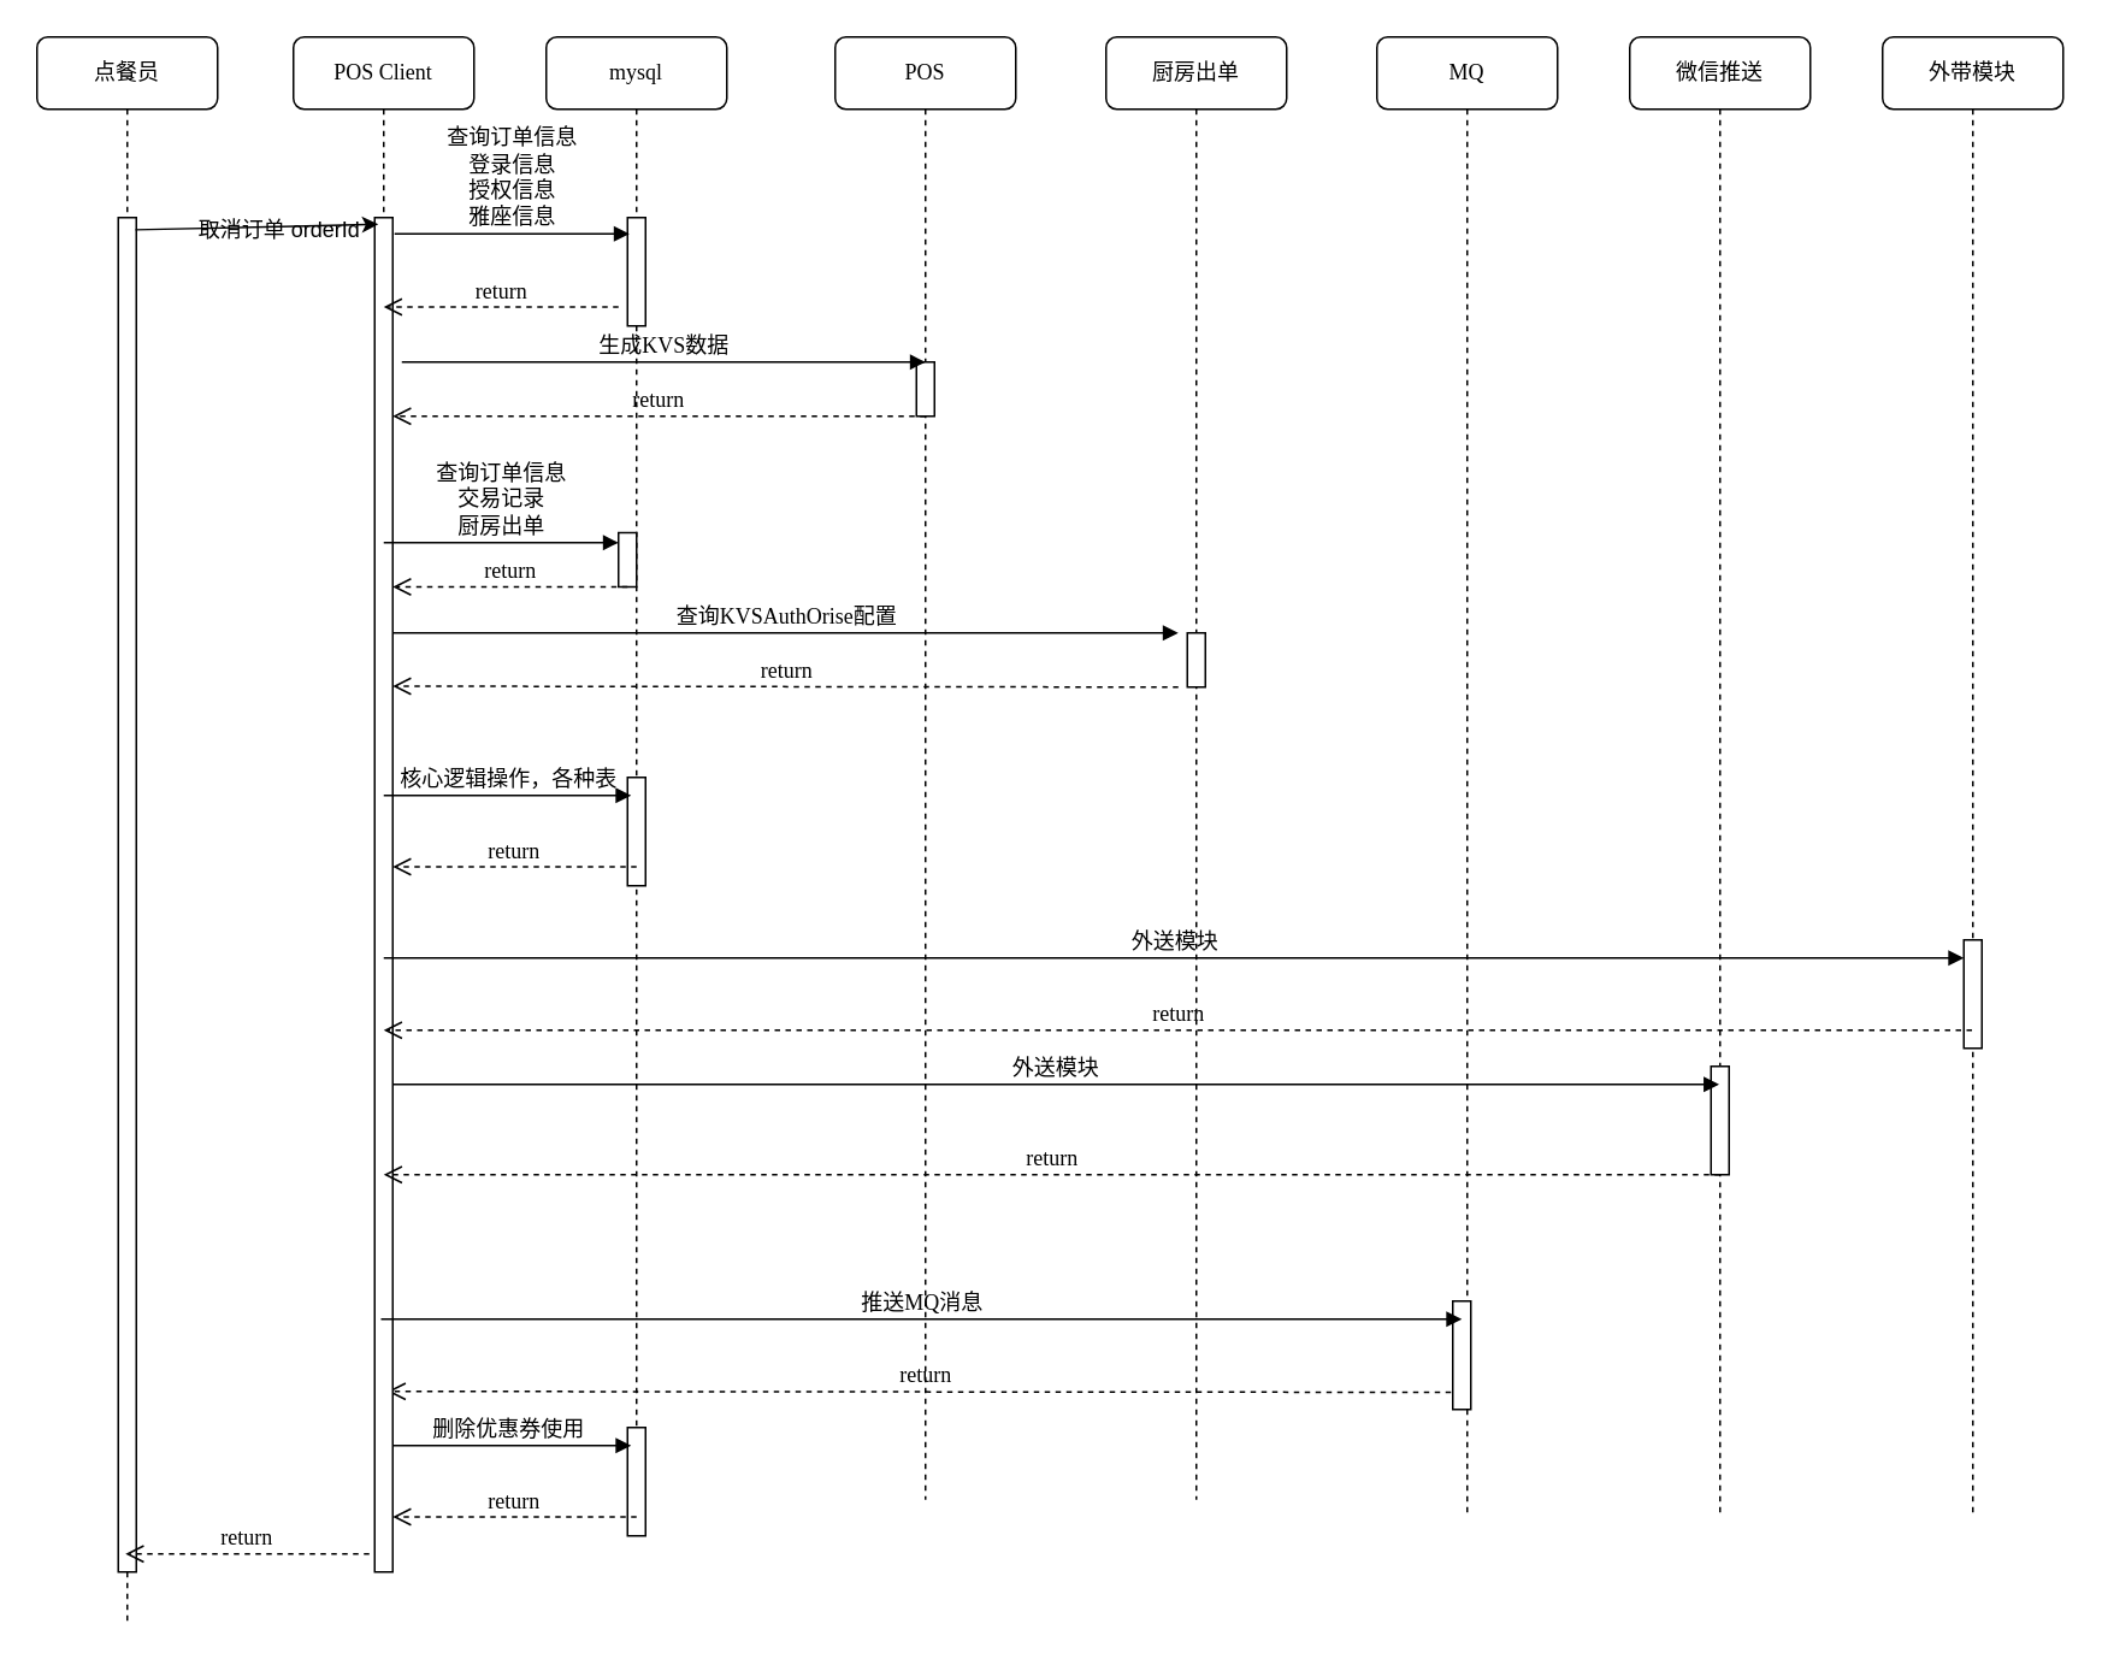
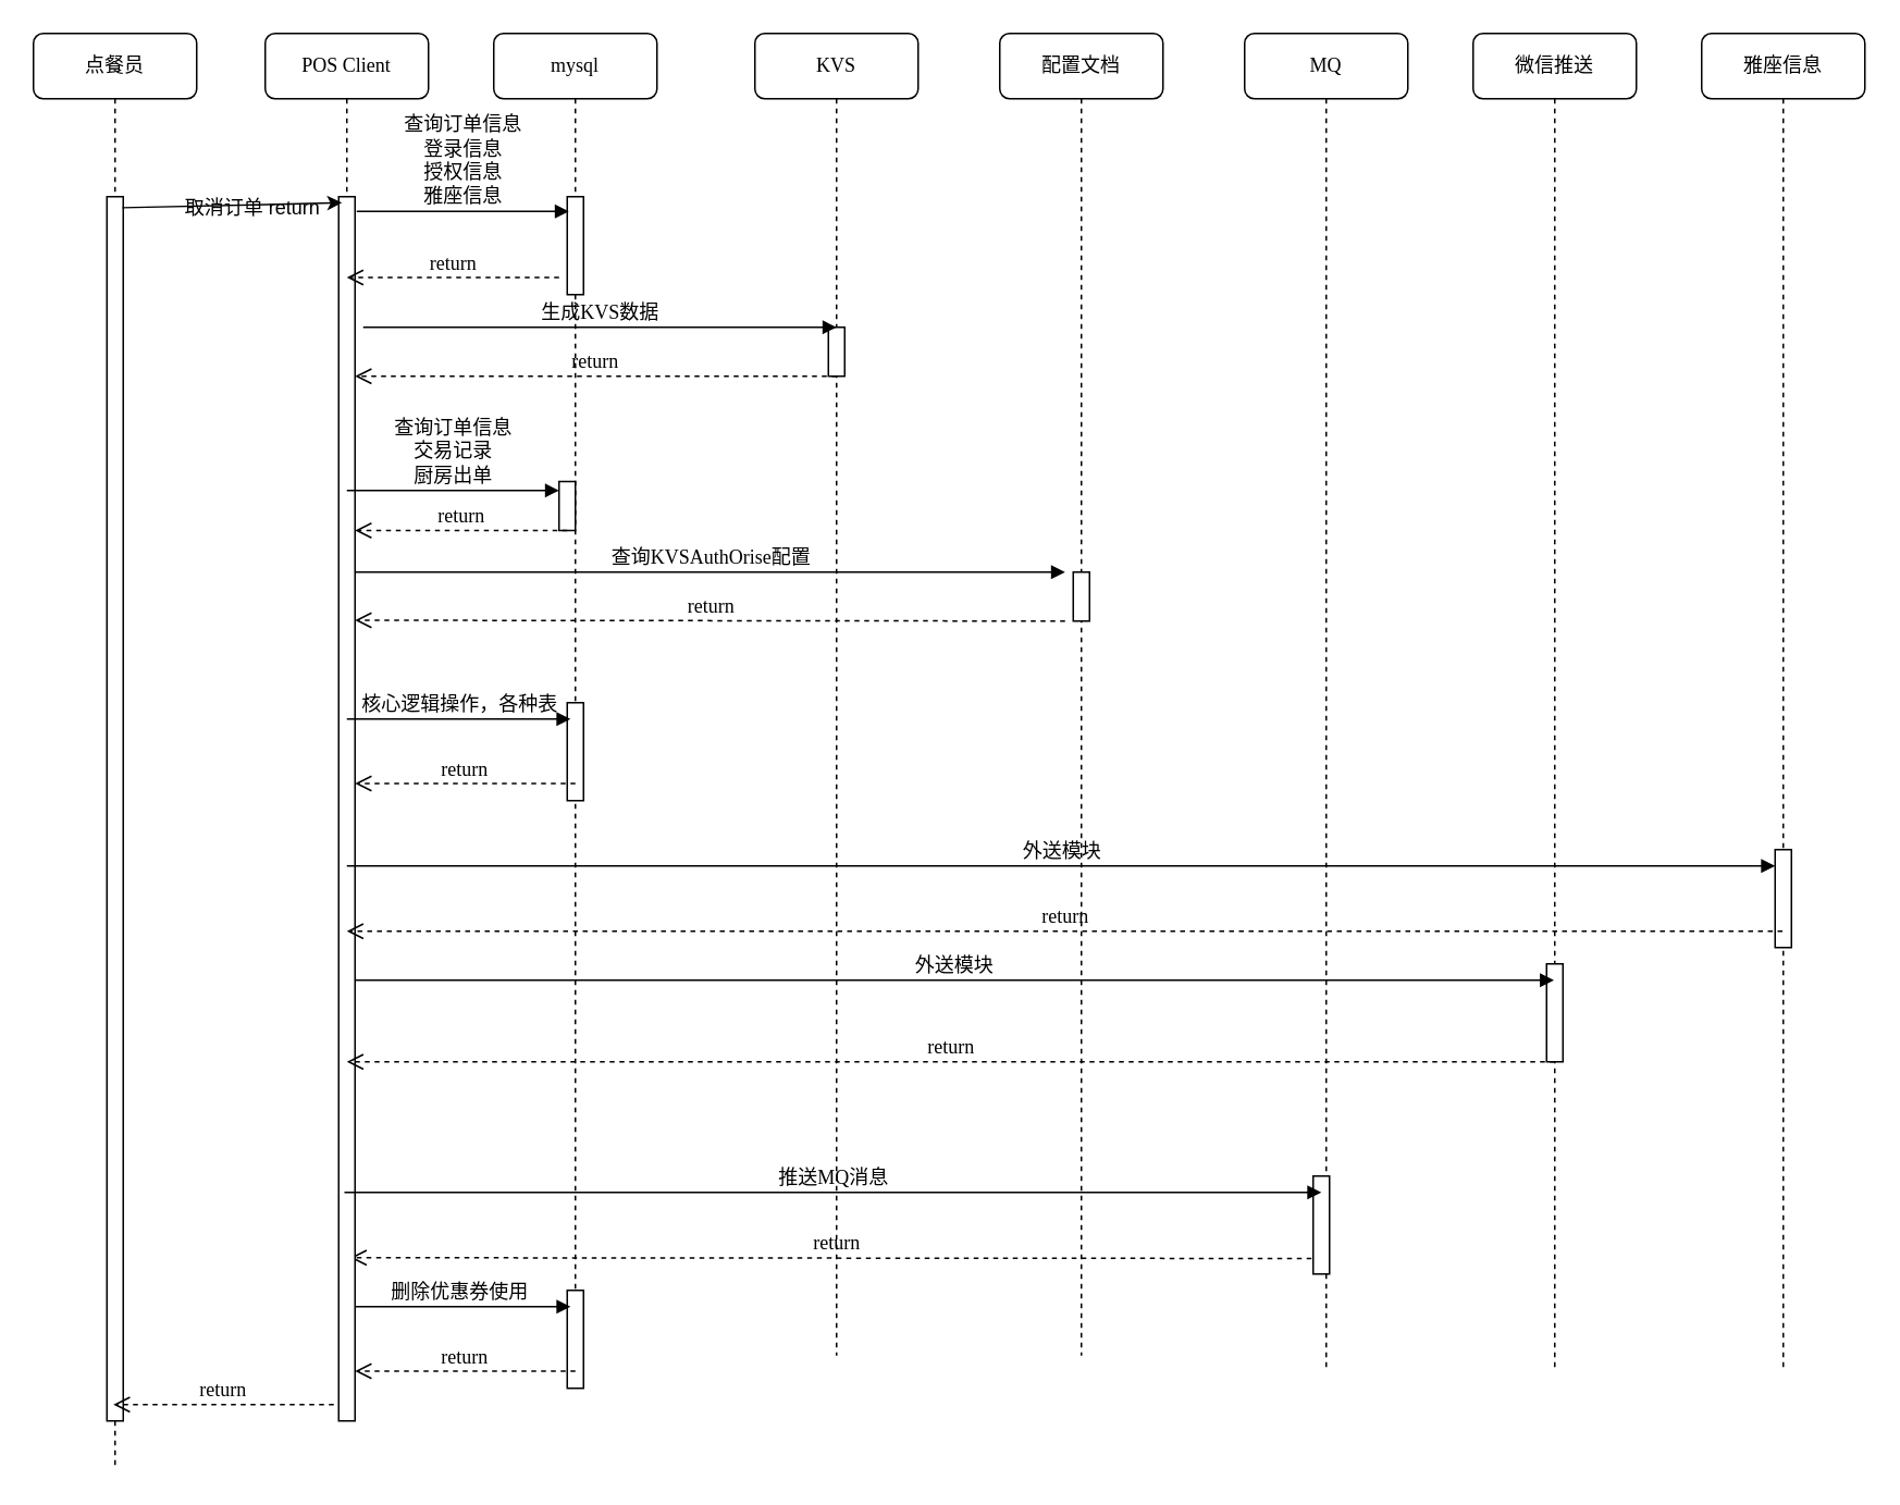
  <mxCell id="0" />
  <mxCell id="1" parent="0" />
  <mxCell id="2" value="mysql" style="shape=umlLifeline;perimeter=lifelinePerimeter;whiteSpace=wrap;html=1;container=1;collapsible=0;recursiveResize=0;outlineConnect=0;rounded=1;shadow=0;comic=0;labelBackgroundColor=none;strokeWidth=1;fontFamily=Verdana;fontSize=12;align=center;" parent="1" vertex="1"><mxGeometry x="302" y="20" width="100" height="830" as="geometry" /></mxCell>
  <mxCell id="3" value="" style="html=1;points=[];perimeter=orthogonalPerimeter;rounded=0;shadow=0;comic=0;labelBackgroundColor=none;strokeWidth=1;fontFamily=Verdana;fontSize=12;align=center;" parent="2" vertex="1"><mxGeometry x="45" y="100" width="10" height="60" as="geometry" /></mxCell>
  <mxCell id="4" value="" style="html=1;points=[];perimeter=orthogonalPerimeter;rounded=0;shadow=0;comic=0;labelBackgroundColor=none;strokeWidth=1;fontFamily=Verdana;fontSize=12;align=center;" parent="2" vertex="1"><mxGeometry x="40" y="274.5" width="10" height="30" as="geometry" /></mxCell>
  <mxCell id="5" value="" style="html=1;points=[];perimeter=orthogonalPerimeter;rounded=0;shadow=0;comic=0;labelBackgroundColor=none;strokeWidth=1;fontFamily=Verdana;fontSize=12;align=center;" parent="2" vertex="1"><mxGeometry x="45" y="410" width="10" height="60" as="geometry" /></mxCell>
  <mxCell id="6" value="" style="html=1;points=[];perimeter=orthogonalPerimeter;rounded=0;shadow=0;comic=0;labelBackgroundColor=none;strokeWidth=1;fontFamily=Verdana;fontSize=12;align=center;" parent="2" vertex="1"><mxGeometry x="45" y="770" width="10" height="60" as="geometry" /></mxCell>
  <mxCell id="7" value="删除优惠券使用" style="html=1;verticalAlign=bottom;endArrow=block;entryX=0.2;entryY=0.167;labelBackgroundColor=none;fontFamily=Verdana;fontSize=12;edgeStyle=elbowEdgeStyle;elbow=vertical;entryDx=0;entryDy=0;entryPerimeter=0;" parent="2" target="6" edge="1"><mxGeometry relative="1" as="geometry"><mxPoint x="-90" y="780" as="sourcePoint" /><mxPoint x="40" y="780" as="targetPoint" /></mxGeometry></mxCell>
  <mxCell id="8" value="return" style="html=1;verticalAlign=bottom;endArrow=open;dashed=1;endSize=8;labelBackgroundColor=none;fontFamily=Verdana;fontSize=12;edgeStyle=elbowEdgeStyle;elbow=vertical;" parent="2" edge="1"><mxGeometry relative="1" as="geometry"><mxPoint x="-85" y="819.5" as="targetPoint" /><Array as="points"><mxPoint x="-5" y="819.5" /><mxPoint x="25" y="819.5" /></Array><mxPoint x="50" y="819.5" as="sourcePoint" /></mxGeometry></mxCell>
- <mxCell id="9" value="POS" style="shape=umlLifeline;perimeter=lifelinePerimeter;whiteSpace=wrap;html=1;container=1;collapsible=0;recursiveResize=0;outlineConnect=0;rounded=1;shadow=0;comic=0;labelBackgroundColor=none;strokeWidth=1;fontFamily=Verdana;fontSize=12;align=center;" parent="1" vertex="1"><mxGeometry x="462" y="20" width="100" height="810" as="geometry" /></mxCell>
+ <mxCell id="9" value="KVS" style="shape=umlLifeline;perimeter=lifelinePerimeter;whiteSpace=wrap;html=1;container=1;collapsible=0;recursiveResize=0;outlineConnect=0;rounded=1;shadow=0;comic=0;labelBackgroundColor=none;strokeWidth=1;fontFamily=Verdana;fontSize=12;align=center;" parent="1" vertex="1"><mxGeometry x="462" y="20" width="100" height="810" as="geometry" /></mxCell>
  <mxCell id="10" value="" style="html=1;points=[];perimeter=orthogonalPerimeter;rounded=0;shadow=0;comic=0;labelBackgroundColor=none;strokeWidth=1;fontFamily=Verdana;fontSize=12;align=center;" parent="9" vertex="1"><mxGeometry x="45" y="180" width="10" height="30" as="geometry" /></mxCell>
  <mxCell id="11" value="return" style="html=1;verticalAlign=bottom;endArrow=open;dashed=1;endSize=8;labelBackgroundColor=none;fontFamily=Verdana;fontSize=12;edgeStyle=elbowEdgeStyle;elbow=vertical;" parent="9" edge="1"><mxGeometry relative="1" as="geometry"><mxPoint x="-248" y="750" as="targetPoint" /><Array as="points"><mxPoint x="182" y="750" /></Array><mxPoint x="347" y="750.5" as="sourcePoint" /></mxGeometry></mxCell>
  <mxCell id="12" value="MQ" style="shape=umlLifeline;perimeter=lifelinePerimeter;whiteSpace=wrap;html=1;container=1;collapsible=0;recursiveResize=0;outlineConnect=0;rounded=1;shadow=0;comic=0;labelBackgroundColor=none;strokeWidth=1;fontFamily=Verdana;fontSize=12;align=center;" parent="1" vertex="1"><mxGeometry x="762" y="20" width="100" height="820" as="geometry" /></mxCell>
  <mxCell id="13" value="" style="html=1;points=[];perimeter=orthogonalPerimeter;rounded=0;shadow=0;comic=0;labelBackgroundColor=none;strokeWidth=1;fontFamily=Verdana;fontSize=12;align=center;" parent="12" vertex="1"><mxGeometry x="42" y="700" width="10" height="60" as="geometry" /></mxCell>
  <mxCell id="14" value="微信推送" style="shape=umlLifeline;perimeter=lifelinePerimeter;whiteSpace=wrap;html=1;container=1;collapsible=0;recursiveResize=0;outlineConnect=0;rounded=1;shadow=0;comic=0;labelBackgroundColor=none;strokeWidth=1;fontFamily=Verdana;fontSize=12;align=center;" parent="1" vertex="1"><mxGeometry x="902" y="20" width="100" height="820" as="geometry" /></mxCell>
  <mxCell id="15" value="" style="html=1;points=[];perimeter=orthogonalPerimeter;rounded=0;shadow=0;comic=0;labelBackgroundColor=none;strokeWidth=1;fontFamily=Verdana;fontSize=12;align=center;" parent="14" vertex="1"><mxGeometry x="45" y="570" width="10" height="60" as="geometry" /></mxCell>
- <mxCell id="16" value="外带模块" style="shape=umlLifeline;perimeter=lifelinePerimeter;whiteSpace=wrap;html=1;container=1;collapsible=0;recursiveResize=0;outlineConnect=0;rounded=1;shadow=0;comic=0;labelBackgroundColor=none;strokeWidth=1;fontFamily=Verdana;fontSize=12;align=center;" parent="1" vertex="1"><mxGeometry x="1042" y="20" width="100" height="820" as="geometry" /></mxCell>
+ <mxCell id="16" value="雅座信息" style="shape=umlLifeline;perimeter=lifelinePerimeter;whiteSpace=wrap;html=1;container=1;collapsible=0;recursiveResize=0;outlineConnect=0;rounded=1;shadow=0;comic=0;labelBackgroundColor=none;strokeWidth=1;fontFamily=Verdana;fontSize=12;align=center;" parent="1" vertex="1"><mxGeometry x="1042" y="20" width="100" height="820" as="geometry" /></mxCell>
  <mxCell id="17" value="" style="html=1;points=[];perimeter=orthogonalPerimeter;rounded=0;shadow=0;comic=0;labelBackgroundColor=none;strokeWidth=1;fontFamily=Verdana;fontSize=12;align=center;" parent="16" vertex="1"><mxGeometry x="45" y="500" width="10" height="60" as="geometry" /></mxCell>
- <mxCell id="18" value="厨房出单" style="shape=umlLifeline;perimeter=lifelinePerimeter;whiteSpace=wrap;html=1;container=1;collapsible=0;recursiveResize=0;outlineConnect=0;rounded=1;shadow=0;comic=0;labelBackgroundColor=none;strokeWidth=1;fontFamily=Verdana;fontSize=12;align=center;" parent="1" vertex="1"><mxGeometry x="612" y="20" width="100" height="810" as="geometry" /></mxCell>
+ <mxCell id="18" value="配置文档" style="shape=umlLifeline;perimeter=lifelinePerimeter;whiteSpace=wrap;html=1;container=1;collapsible=0;recursiveResize=0;outlineConnect=0;rounded=1;shadow=0;comic=0;labelBackgroundColor=none;strokeWidth=1;fontFamily=Verdana;fontSize=12;align=center;" parent="1" vertex="1"><mxGeometry x="612" y="20" width="100" height="810" as="geometry" /></mxCell>
  <mxCell id="19" value="" style="html=1;points=[];perimeter=orthogonalPerimeter;rounded=0;shadow=0;comic=0;labelBackgroundColor=none;strokeWidth=1;fontFamily=Verdana;fontSize=12;align=center;" parent="18" vertex="1"><mxGeometry x="45" y="330" width="10" height="30" as="geometry" /></mxCell>
  <mxCell id="20" value="POS Client" style="shape=umlLifeline;perimeter=lifelinePerimeter;whiteSpace=wrap;html=1;container=1;collapsible=0;recursiveResize=0;outlineConnect=0;rounded=1;shadow=0;comic=0;labelBackgroundColor=none;strokeWidth=1;fontFamily=Verdana;fontSize=12;align=center;" parent="1" vertex="1"><mxGeometry x="162" y="20" width="100" height="850" as="geometry" /></mxCell>
  <mxCell id="21" value="" style="html=1;points=[];perimeter=orthogonalPerimeter;rounded=0;shadow=0;comic=0;labelBackgroundColor=none;strokeWidth=1;fontFamily=Verdana;fontSize=12;align=center;" parent="20" vertex="1"><mxGeometry x="45" y="100" width="10" height="750" as="geometry" /></mxCell>
  <mxCell id="22" value="查询KVSAuthOrise配置" style="html=1;verticalAlign=bottom;endArrow=block;labelBackgroundColor=none;fontFamily=Verdana;fontSize=12;" parent="1" source="21" edge="1"><mxGeometry relative="1" as="geometry"><mxPoint x="572" y="360" as="sourcePoint" /><mxPoint x="652" y="350" as="targetPoint" /><Array as="points"><mxPoint x="292" y="350" /></Array></mxGeometry></mxCell>
  <mxCell id="23" value="查询订单信息&lt;br&gt;登录信息&lt;br&gt;授权信息&lt;br&gt;雅座信息" style="html=1;verticalAlign=bottom;endArrow=block;entryX=0;entryY=0;labelBackgroundColor=none;fontFamily=Verdana;fontSize=12;edgeStyle=elbowEdgeStyle;elbow=vertical;" parent="1" edge="1"><mxGeometry relative="1" as="geometry"><mxPoint x="218" y="129" as="sourcePoint" /><mxPoint x="348" y="129" as="targetPoint" /></mxGeometry></mxCell>
  <mxCell id="24" value="点餐员" style="shape=umlLifeline;perimeter=lifelinePerimeter;whiteSpace=wrap;html=1;container=1;collapsible=0;recursiveResize=0;outlineConnect=0;rounded=1;shadow=0;comic=0;labelBackgroundColor=none;strokeWidth=1;fontFamily=Verdana;fontSize=12;align=center;" parent="1" vertex="1"><mxGeometry x="20" y="20" width="100" height="880" as="geometry" /></mxCell>
  <mxCell id="25" value="" style="html=1;points=[];perimeter=orthogonalPerimeter;rounded=0;shadow=0;comic=0;labelBackgroundColor=none;strokeWidth=1;fontFamily=Verdana;fontSize=12;align=center;" parent="24" vertex="1"><mxGeometry x="45" y="100" width="10" height="750" as="geometry" /></mxCell>
  <mxCell id="26" value="" style="endArrow=classic;html=1;exitX=0.95;exitY=0.009;exitDx=0;exitDy=0;exitPerimeter=0;entryX=0.2;entryY=0.005;entryDx=0;entryDy=0;entryPerimeter=0;" parent="1" source="25" target="21" edge="1"><mxGeometry width="50" height="50" relative="1" as="geometry"><mxPoint x="122" y="180" as="sourcePoint" /><mxPoint x="172" y="130" as="targetPoint" /></mxGeometry></mxCell>
- <mxCell id="27" value="取消订单 orderId" style="text;html=1;align=center;verticalAlign=middle;resizable=0;points=[];;autosize=1;" parent="1" vertex="1"><mxGeometry x="104" y="117" width="100" height="20" as="geometry" /></mxCell>
+ <mxCell id="27" value="取消订单 return" style="text;html=1;align=center;verticalAlign=middle;resizable=0;points=[];;autosize=1;" parent="1" vertex="1"><mxGeometry x="104" y="117" width="100" height="20" as="geometry" /></mxCell>
  <mxCell id="28" value="return" style="html=1;verticalAlign=bottom;endArrow=open;dashed=1;endSize=8;labelBackgroundColor=none;fontFamily=Verdana;fontSize=12;edgeStyle=elbowEdgeStyle;elbow=vertical;" parent="1" edge="1"><mxGeometry relative="1" as="geometry"><mxPoint x="212" y="169.5" as="targetPoint" /><Array as="points"><mxPoint x="287" y="169.5" /><mxPoint x="317" y="169.5" /></Array><mxPoint x="342" y="169.5" as="sourcePoint" /></mxGeometry></mxCell>
  <mxCell id="29" value="return" style="html=1;verticalAlign=bottom;endArrow=open;dashed=1;endSize=8;labelBackgroundColor=none;fontFamily=Verdana;fontSize=12;edgeStyle=elbowEdgeStyle;elbow=vertical;" parent="1" target="21" edge="1"><mxGeometry relative="1" as="geometry"><mxPoint x="382" y="230" as="targetPoint" /><Array as="points"><mxPoint x="457" y="230" /><mxPoint x="487" y="230" /></Array><mxPoint x="512" y="230" as="sourcePoint" /></mxGeometry></mxCell>
  <mxCell id="30" value="生成KVS数据" style="html=1;verticalAlign=bottom;endArrow=block;labelBackgroundColor=none;fontFamily=Verdana;fontSize=12;edgeStyle=elbowEdgeStyle;elbow=vertical;" parent="1" edge="1"><mxGeometry relative="1" as="geometry"><mxPoint x="222" y="200" as="sourcePoint" /><mxPoint x="512" y="200" as="targetPoint" /></mxGeometry></mxCell>
  <mxCell id="31" value="查询订单信息&lt;br&gt;交易记录&lt;br&gt;厨房出单" style="html=1;verticalAlign=bottom;endArrow=block;entryX=0;entryY=0;labelBackgroundColor=none;fontFamily=Verdana;fontSize=12;edgeStyle=elbowEdgeStyle;elbow=vertical;" parent="1" edge="1"><mxGeometry relative="1" as="geometry"><mxPoint x="212" y="300" as="sourcePoint" /><mxPoint x="342" y="300" as="targetPoint" /></mxGeometry></mxCell>
  <mxCell id="32" value="return" style="html=1;verticalAlign=bottom;endArrow=open;dashed=1;endSize=8;labelBackgroundColor=none;fontFamily=Verdana;fontSize=12;edgeStyle=elbowEdgeStyle;elbow=vertical;" parent="1" edge="1"><mxGeometry relative="1" as="geometry"><mxPoint x="217" y="324.5" as="targetPoint" /><Array as="points"><mxPoint x="292" y="324.5" /><mxPoint x="322" y="324.5" /></Array><mxPoint x="347" y="324.5" as="sourcePoint" /></mxGeometry></mxCell>
  <mxCell id="33" value="return" style="html=1;verticalAlign=bottom;endArrow=open;dashed=1;endSize=8;labelBackgroundColor=none;fontFamily=Verdana;fontSize=12;edgeStyle=elbowEdgeStyle;elbow=vertical;" parent="1" edge="1"><mxGeometry relative="1" as="geometry"><mxPoint x="217" y="379.5" as="targetPoint" /><Array as="points"><mxPoint x="457" y="379.5" /><mxPoint x="487" y="379.5" /></Array><mxPoint x="652" y="380" as="sourcePoint" /></mxGeometry></mxCell>
  <mxCell id="34" value="核心逻辑操作，各种表" style="html=1;verticalAlign=bottom;endArrow=block;entryX=0.2;entryY=0.167;labelBackgroundColor=none;fontFamily=Verdana;fontSize=12;edgeStyle=elbowEdgeStyle;elbow=vertical;entryDx=0;entryDy=0;entryPerimeter=0;" parent="1" target="5" edge="1"><mxGeometry relative="1" as="geometry"><mxPoint x="212" y="440" as="sourcePoint" /><mxPoint x="342" y="440" as="targetPoint" /></mxGeometry></mxCell>
  <mxCell id="35" value="return" style="html=1;verticalAlign=bottom;endArrow=open;dashed=1;endSize=8;labelBackgroundColor=none;fontFamily=Verdana;fontSize=12;edgeStyle=elbowEdgeStyle;elbow=vertical;" parent="1" target="21" edge="1"><mxGeometry relative="1" as="geometry"><mxPoint x="222" y="479.5" as="targetPoint" /><Array as="points"><mxPoint x="297" y="479.5" /><mxPoint x="327" y="479.5" /></Array><mxPoint x="352" y="479.5" as="sourcePoint" /></mxGeometry></mxCell>
  <mxCell id="36" value="外送模块" style="html=1;verticalAlign=bottom;endArrow=block;labelBackgroundColor=none;fontFamily=Verdana;fontSize=12;" parent="1" target="17" edge="1"><mxGeometry relative="1" as="geometry"><mxPoint x="212" y="530" as="sourcePoint" /><mxPoint x="807" y="530" as="targetPoint" /><Array as="points"><mxPoint x="287" y="530" /></Array></mxGeometry></mxCell>
  <mxCell id="37" value="推送MQ消息" style="html=1;verticalAlign=bottom;endArrow=block;labelBackgroundColor=none;fontFamily=Verdana;fontSize=12;" parent="1" edge="1"><mxGeometry relative="1" as="geometry"><mxPoint x="210.5" y="730" as="sourcePoint" /><mxPoint x="809" y="730" as="targetPoint" /><Array as="points"><mxPoint x="285.5" y="730" /></Array></mxGeometry></mxCell>
  <mxCell id="38" value="外送模块" style="html=1;verticalAlign=bottom;endArrow=block;labelBackgroundColor=none;fontFamily=Verdana;fontSize=12;" parent="1" target="14" edge="1"><mxGeometry relative="1" as="geometry"><mxPoint x="217" y="600" as="sourcePoint" /><mxPoint x="1092" y="600" as="targetPoint" /><Array as="points"><mxPoint x="292" y="600" /></Array></mxGeometry></mxCell>
  <mxCell id="39" value="return" style="html=1;verticalAlign=bottom;endArrow=open;dashed=1;endSize=8;labelBackgroundColor=none;fontFamily=Verdana;fontSize=12;edgeStyle=elbowEdgeStyle;elbow=vertical;" parent="1" source="16" edge="1"><mxGeometry relative="1" as="geometry"><mxPoint x="212" y="570" as="targetPoint" /><Array as="points"><mxPoint x="292" y="570" /><mxPoint x="322" y="570" /></Array><mxPoint x="347" y="570" as="sourcePoint" /></mxGeometry></mxCell>
  <mxCell id="40" value="return" style="html=1;verticalAlign=bottom;endArrow=open;dashed=1;endSize=8;labelBackgroundColor=none;fontFamily=Verdana;fontSize=12;edgeStyle=elbowEdgeStyle;elbow=vertical;exitX=0.5;exitY=1;exitDx=0;exitDy=0;exitPerimeter=0;" parent="1" source="15" edge="1"><mxGeometry relative="1" as="geometry"><mxPoint x="212" y="650" as="targetPoint" /><Array as="points"><mxPoint x="292" y="650" /><mxPoint x="322" y="650" /></Array><mxPoint x="347" y="650" as="sourcePoint" /></mxGeometry></mxCell>
  <mxCell id="41" value="return" style="html=1;verticalAlign=bottom;endArrow=open;dashed=1;endSize=8;labelBackgroundColor=none;fontFamily=Verdana;fontSize=12;edgeStyle=elbowEdgeStyle;elbow=vertical;" parent="1" edge="1"><mxGeometry relative="1" as="geometry"><mxPoint x="69" y="860" as="targetPoint" /><Array as="points"><mxPoint x="149" y="860" /><mxPoint x="179" y="860" /></Array><mxPoint x="204" y="860" as="sourcePoint" /></mxGeometry></mxCell>
